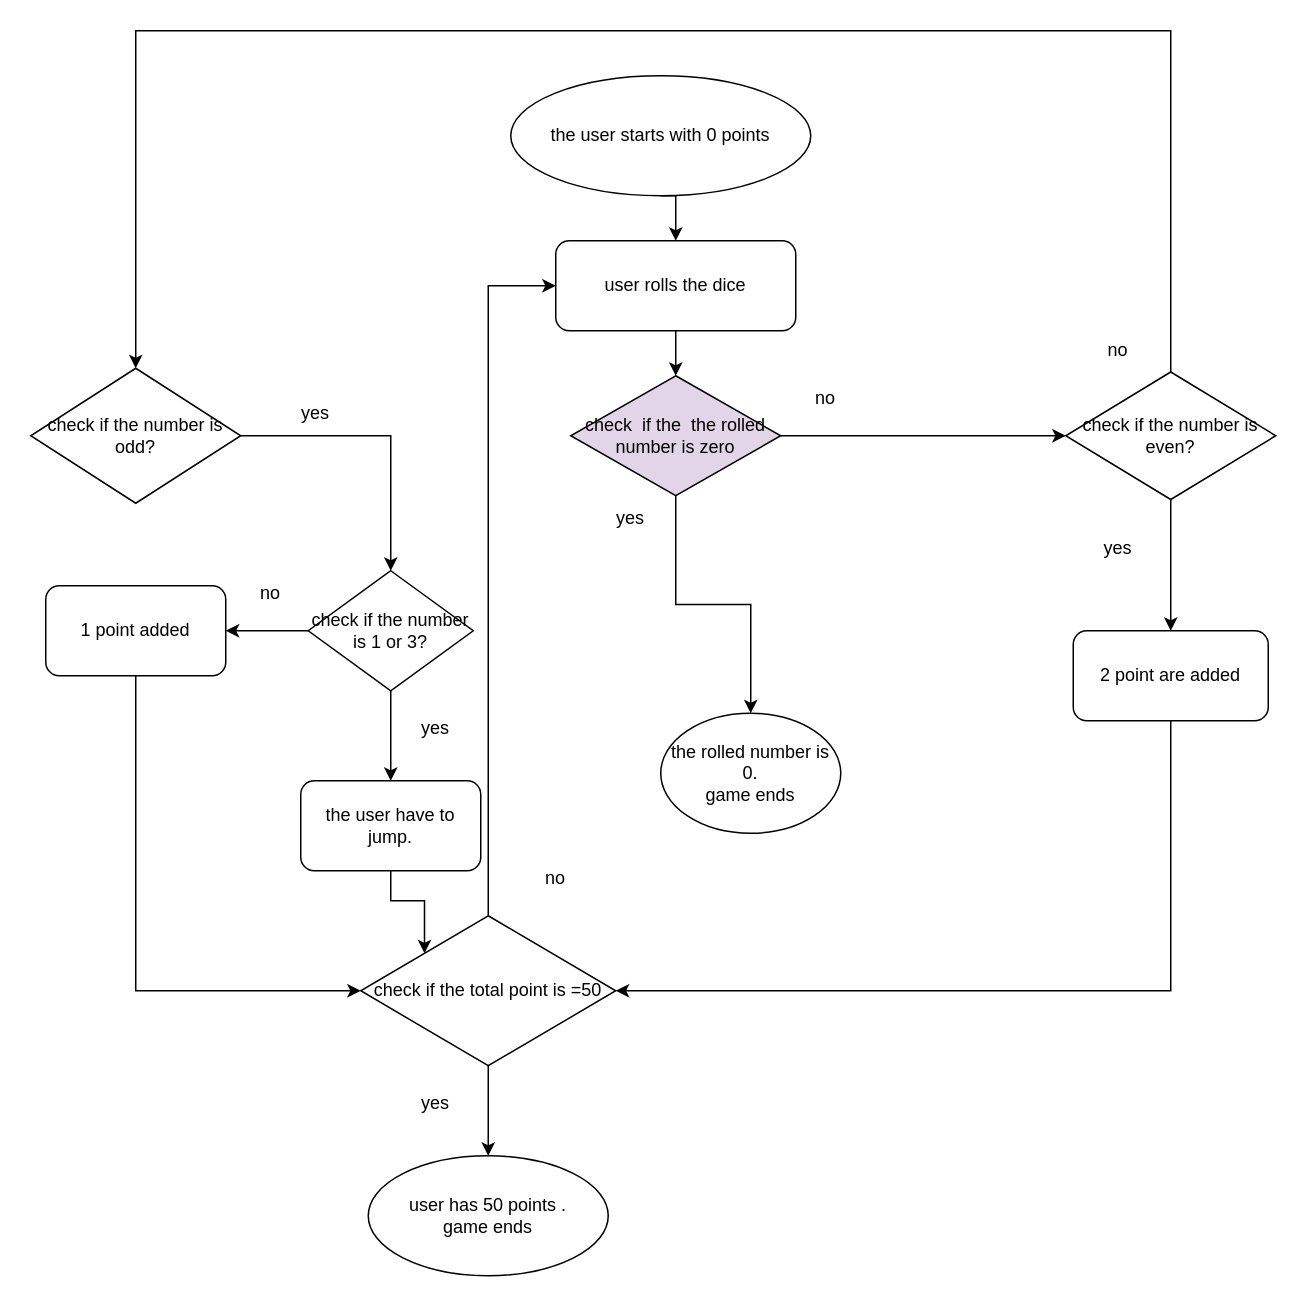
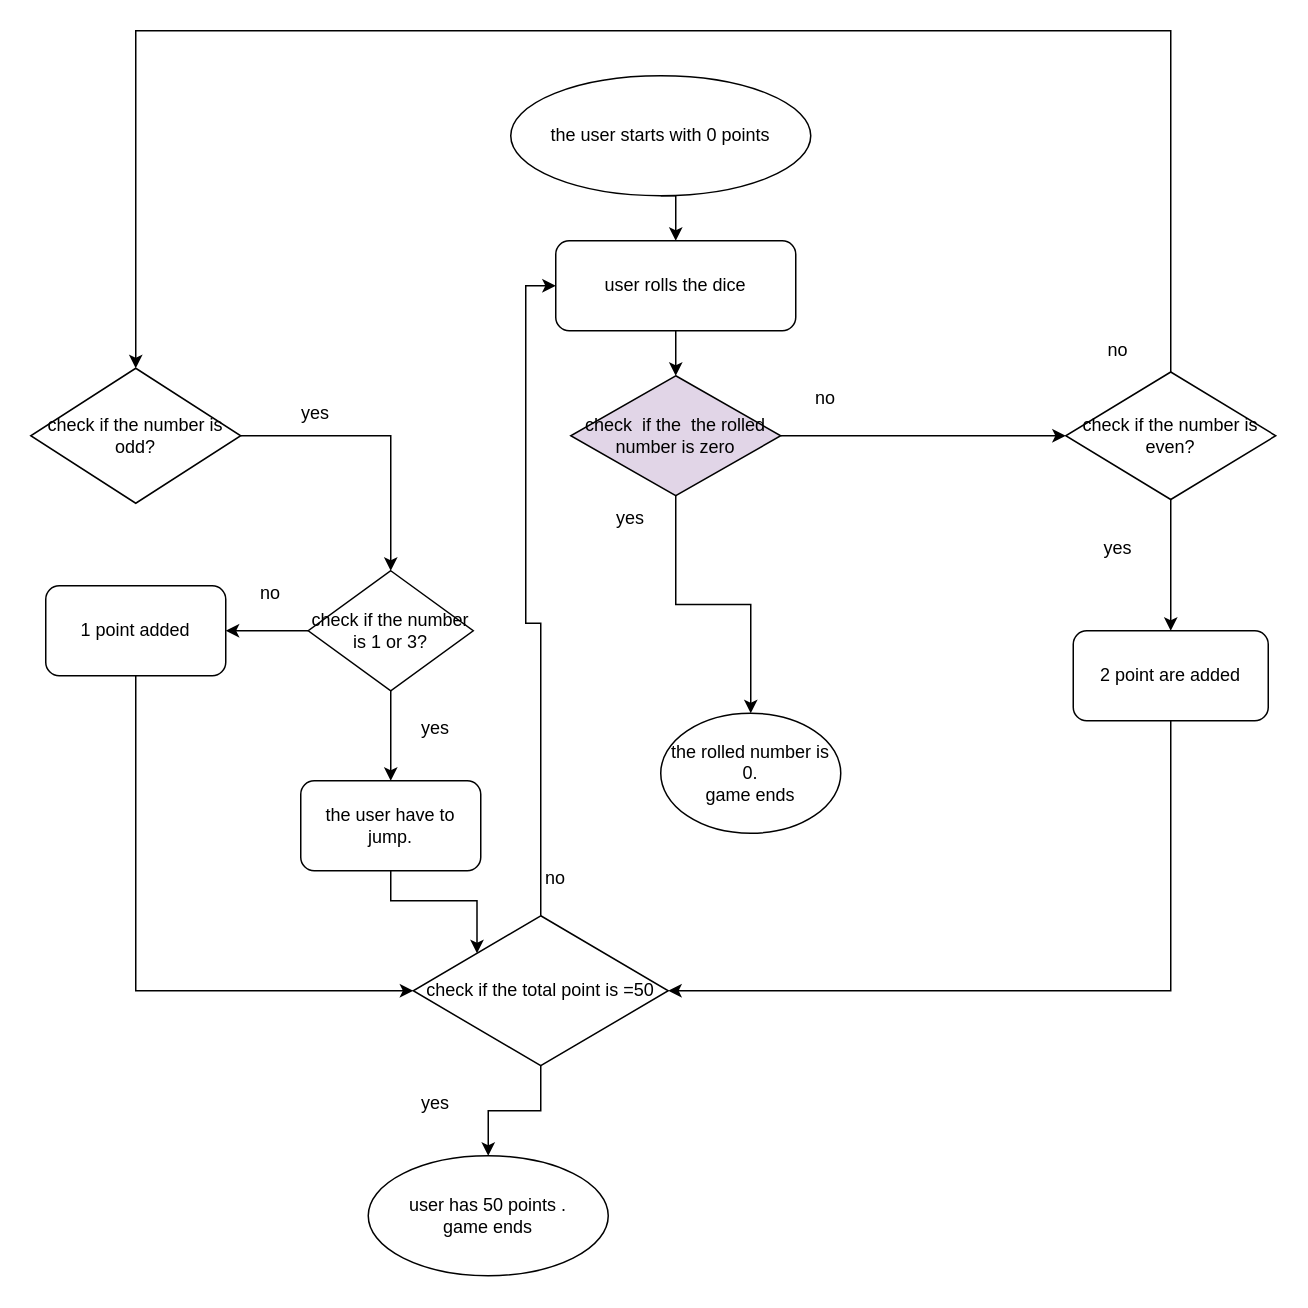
  <mxCell id="0" />
  <mxCell id="1" parent="0" />
  <mxCell id="2" style="edgeStyle=orthogonalEdgeStyle;rounded=0;orthogonalLoop=1;jettySize=auto;html=1;exitX=0.5;exitY=1;exitDx=0;exitDy=0;entryX=0.5;entryY=0;entryDx=0;entryDy=0;" parent="1" source="3" target="18" edge="1"><mxGeometry relative="1" as="geometry" /></mxCell>
  <mxCell id="3" value="the user starts with 0 points" style="ellipse;whiteSpace=wrap;html=1;align=center;" parent="1" vertex="1"><mxGeometry x="340" y="50" width="200" height="80" as="geometry" /></mxCell>
  <mxCell id="4" style="edgeStyle=orthogonalEdgeStyle;rounded=0;orthogonalLoop=1;jettySize=auto;html=1;exitX=1;exitY=0.5;exitDx=0;exitDy=0;" edge="1" parent="1" source="5" target="28"><mxGeometry relative="1" as="geometry" /></mxCell>
  <mxCell id="5" value="check if the number is odd?" style="rhombus;whiteSpace=wrap;html=1;" parent="1" vertex="1"><mxGeometry x="20" y="245" width="140" height="90" as="geometry" /></mxCell>
  <mxCell id="6" value="yes" style="text;html=1;strokeColor=none;fillColor=none;align=center;verticalAlign=middle;whiteSpace=wrap;rounded=0;" parent="1" vertex="1"><mxGeometry x="390" y="330" width="60" height="30" as="geometry" /></mxCell>
  <mxCell id="7" style="edgeStyle=orthogonalEdgeStyle;rounded=0;orthogonalLoop=1;jettySize=auto;html=1;exitX=0.5;exitY=1;exitDx=0;exitDy=0;entryX=0.5;entryY=0;entryDx=0;entryDy=0;" parent="1" source="9" target="12" edge="1"><mxGeometry relative="1" as="geometry" /></mxCell>
  <mxCell id="8" style="edgeStyle=orthogonalEdgeStyle;rounded=0;orthogonalLoop=1;jettySize=auto;html=1;exitX=0.5;exitY=0;exitDx=0;exitDy=0;entryX=0.5;entryY=0;entryDx=0;entryDy=0;" edge="1" parent="1" source="9" target="5"><mxGeometry relative="1" as="geometry"><Array as="points"><mxPoint x="780" y="20" /><mxPoint x="90" y="20" /></Array></mxGeometry></mxCell>
  <mxCell id="9" value="check if the number is even?" style="rhombus;whiteSpace=wrap;html=1;" parent="1" vertex="1"><mxGeometry x="710" y="247.5" width="140" height="85" as="geometry" /></mxCell>
  <mxCell id="10" value="no" style="text;html=1;strokeColor=none;fillColor=none;align=center;verticalAlign=middle;whiteSpace=wrap;rounded=0;" parent="1" vertex="1"><mxGeometry x="520" y="250" width="60" height="30" as="geometry" /></mxCell>
  <mxCell id="11" style="edgeStyle=orthogonalEdgeStyle;rounded=0;orthogonalLoop=1;jettySize=auto;html=1;exitX=0.5;exitY=1;exitDx=0;exitDy=0;entryX=1;entryY=0.5;entryDx=0;entryDy=0;" parent="1" source="12" target="15" edge="1"><mxGeometry relative="1" as="geometry" /></mxCell>
  <mxCell id="12" value="2 point are added" style="rounded=1;whiteSpace=wrap;html=1;" parent="1" vertex="1"><mxGeometry x="715" y="420" width="130" height="60" as="geometry" /></mxCell>
  <mxCell id="13" style="edgeStyle=orthogonalEdgeStyle;rounded=0;orthogonalLoop=1;jettySize=auto;html=1;exitX=0.5;exitY=1;exitDx=0;exitDy=0;entryX=0.5;entryY=0;entryDx=0;entryDy=0;" parent="1" source="15" target="16" edge="1"><mxGeometry relative="1" as="geometry" /></mxCell>
  <mxCell id="14" style="edgeStyle=orthogonalEdgeStyle;rounded=0;orthogonalLoop=1;jettySize=auto;html=1;exitX=0.5;exitY=0;exitDx=0;exitDy=0;entryX=0;entryY=0.5;entryDx=0;entryDy=0;" edge="1" parent="1" source="15" target="18"><mxGeometry relative="1" as="geometry" /></mxCell>
- <mxCell id="15" value="check if the total point is =50" style="rhombus;whiteSpace=wrap;html=1;" parent="1" vertex="1"><mxGeometry x="240" y="610" width="170" height="100" as="geometry" /></mxCell>
+ <mxCell id="15" value="check if the total point is =50" style="rhombus;whiteSpace=wrap;html=1;" parent="1" vertex="1"><mxGeometry x="275" y="610" width="170" height="100" as="geometry" /></mxCell>
  <mxCell id="16" value="user has 50 points .&lt;br&gt;game ends" style="ellipse;whiteSpace=wrap;html=1;" parent="1" vertex="1"><mxGeometry x="245" y="770" width="160" height="80" as="geometry" /></mxCell>
  <mxCell id="17" style="edgeStyle=orthogonalEdgeStyle;rounded=0;orthogonalLoop=1;jettySize=auto;html=1;exitX=0.5;exitY=1;exitDx=0;exitDy=0;entryX=0.5;entryY=0;entryDx=0;entryDy=0;" edge="1" parent="1" source="18" target="23"><mxGeometry relative="1" as="geometry" /></mxCell>
  <mxCell id="18" value="user rolls the dice" style="rounded=1;whiteSpace=wrap;html=1;" parent="1" vertex="1"><mxGeometry x="370" y="160" width="160" height="60" as="geometry" /></mxCell>
  <mxCell id="19" value="no" style="text;html=1;strokeColor=none;fillColor=none;align=center;verticalAlign=middle;whiteSpace=wrap;rounded=0;" parent="1" vertex="1"><mxGeometry x="715" y="217.5" width="60" height="30" as="geometry" /></mxCell>
  <mxCell id="20" value="yes" style="text;html=1;strokeColor=none;fillColor=none;align=center;verticalAlign=middle;whiteSpace=wrap;rounded=0;" parent="1" vertex="1"><mxGeometry x="715" y="350" width="60" height="30" as="geometry" /></mxCell>
  <mxCell id="21" style="edgeStyle=orthogonalEdgeStyle;rounded=0;orthogonalLoop=1;jettySize=auto;html=1;exitX=1;exitY=0.5;exitDx=0;exitDy=0;entryX=0;entryY=0.5;entryDx=0;entryDy=0;" edge="1" parent="1" source="23" target="9"><mxGeometry relative="1" as="geometry" /></mxCell>
  <mxCell id="22" style="edgeStyle=orthogonalEdgeStyle;rounded=0;orthogonalLoop=1;jettySize=auto;html=1;exitX=0.5;exitY=1;exitDx=0;exitDy=0;entryX=0.5;entryY=0;entryDx=0;entryDy=0;" edge="1" parent="1" source="23" target="24"><mxGeometry relative="1" as="geometry" /></mxCell>
  <mxCell id="23" value="check&amp;nbsp; if the&amp;nbsp; the rolled number is zero" style="rhombus;whiteSpace=wrap;html=1;fillColor=#e1d5e7;" vertex="1" parent="1"><mxGeometry x="380" y="250" width="140" height="80" as="geometry" /></mxCell>
  <mxCell id="24" value="the rolled number is 0.&lt;br&gt;game ends" style="ellipse;whiteSpace=wrap;html=1;" vertex="1" parent="1"><mxGeometry x="440" y="475" width="120" height="80" as="geometry" /></mxCell>
  <mxCell id="25" value="yes" style="text;html=1;strokeColor=none;fillColor=none;align=center;verticalAlign=middle;whiteSpace=wrap;rounded=0;" vertex="1" parent="1"><mxGeometry x="260" y="720" width="60" height="30" as="geometry" /></mxCell>
  <mxCell id="26" style="edgeStyle=orthogonalEdgeStyle;rounded=0;orthogonalLoop=1;jettySize=auto;html=1;exitX=0.5;exitY=1;exitDx=0;exitDy=0;entryX=0.5;entryY=0;entryDx=0;entryDy=0;" edge="1" parent="1" source="28" target="31"><mxGeometry relative="1" as="geometry" /></mxCell>
  <mxCell id="27" style="edgeStyle=orthogonalEdgeStyle;rounded=0;orthogonalLoop=1;jettySize=auto;html=1;exitX=0;exitY=0.5;exitDx=0;exitDy=0;entryX=1;entryY=0.5;entryDx=0;entryDy=0;" edge="1" parent="1" source="28" target="33"><mxGeometry relative="1" as="geometry" /></mxCell>
  <mxCell id="28" value="check if the number is 1 or 3?" style="rhombus;whiteSpace=wrap;html=1;" vertex="1" parent="1"><mxGeometry x="205" y="380" width="110" height="80" as="geometry" /></mxCell>
  <mxCell id="29" value="no" style="text;html=1;strokeColor=none;fillColor=none;align=center;verticalAlign=middle;whiteSpace=wrap;rounded=0;" vertex="1" parent="1"><mxGeometry x="340" y="570" width="60" height="30" as="geometry" /></mxCell>
  <mxCell id="30" style="edgeStyle=orthogonalEdgeStyle;rounded=0;orthogonalLoop=1;jettySize=auto;html=1;exitX=0.5;exitY=1;exitDx=0;exitDy=0;entryX=0;entryY=0;entryDx=0;entryDy=0;" edge="1" parent="1" source="31" target="15"><mxGeometry relative="1" as="geometry" /></mxCell>
  <mxCell id="31" value="the user have to jump." style="rounded=1;whiteSpace=wrap;html=1;" vertex="1" parent="1"><mxGeometry x="200" y="520" width="120" height="60" as="geometry" /></mxCell>
  <mxCell id="32" style="edgeStyle=orthogonalEdgeStyle;rounded=0;orthogonalLoop=1;jettySize=auto;html=1;exitX=0.5;exitY=1;exitDx=0;exitDy=0;entryX=0;entryY=0.5;entryDx=0;entryDy=0;" edge="1" parent="1" source="33" target="15"><mxGeometry relative="1" as="geometry" /></mxCell>
  <mxCell id="33" value="1 point added" style="rounded=1;whiteSpace=wrap;html=1;" vertex="1" parent="1"><mxGeometry x="30" y="390" width="120" height="60" as="geometry" /></mxCell>
  <mxCell id="34" value="yes" style="text;html=1;strokeColor=none;fillColor=none;align=center;verticalAlign=middle;whiteSpace=wrap;rounded=0;" vertex="1" parent="1"><mxGeometry x="180" y="260" width="60" height="30" as="geometry" /></mxCell>
  <mxCell id="35" value="no" style="text;html=1;strokeColor=none;fillColor=none;align=center;verticalAlign=middle;whiteSpace=wrap;rounded=0;" vertex="1" parent="1"><mxGeometry x="150" y="380" width="60" height="30" as="geometry" /></mxCell>
  <mxCell id="36" value="yes" style="text;html=1;strokeColor=none;fillColor=none;align=center;verticalAlign=middle;whiteSpace=wrap;rounded=0;" vertex="1" parent="1"><mxGeometry x="260" y="470" width="60" height="30" as="geometry" /></mxCell>
